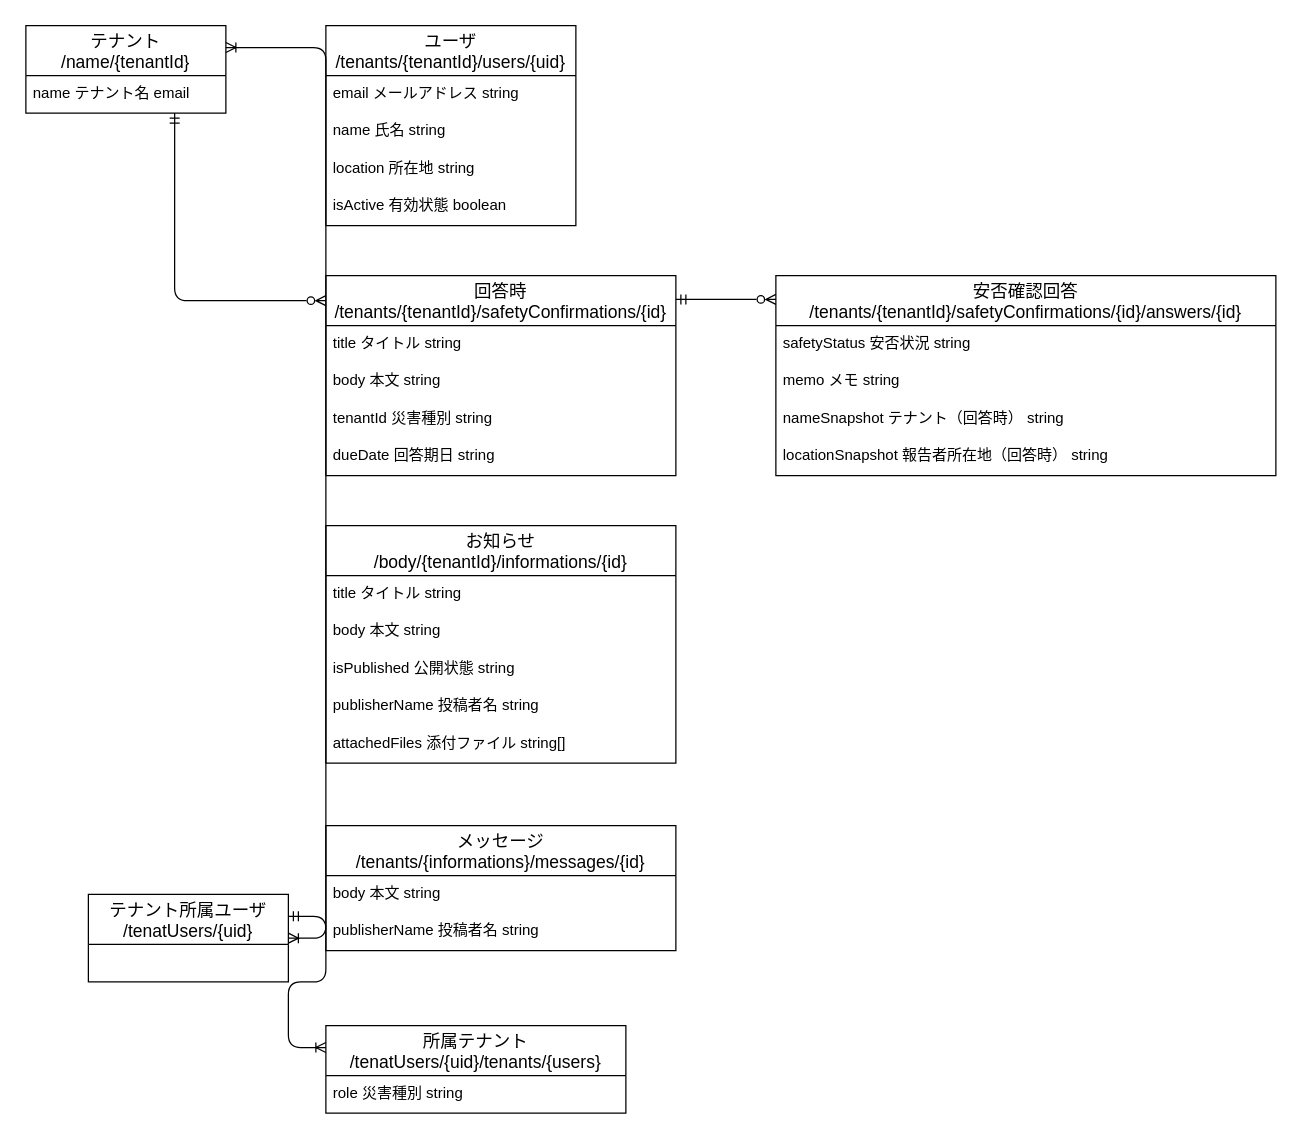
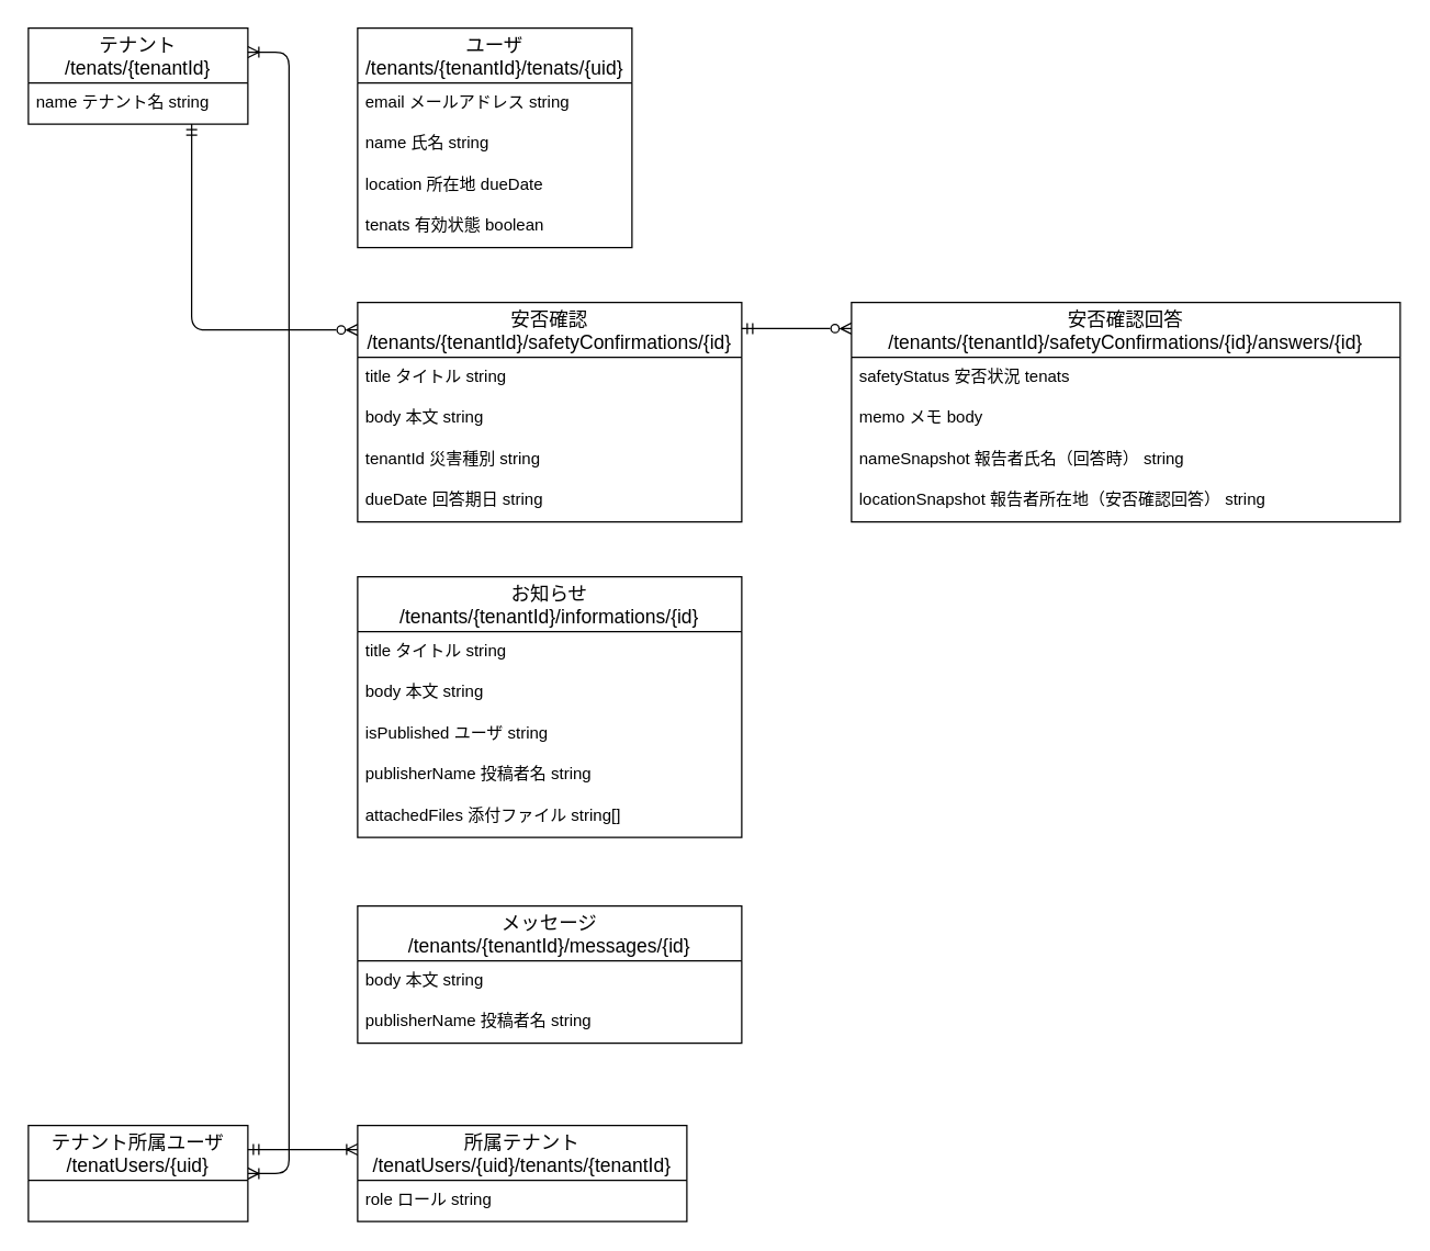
  <mxCell id="0" />
  <mxCell id="1" parent="0" />
- <mxCell id="2" value="テナント&#10;/name/{tenantId}" style="swimlane;fontStyle=0;childLayout=stackLayout;horizontal=1;startSize=40;horizontalStack=0;resizeParent=1;resizeParentMax=0;resizeLast=0;collapsible=1;marginBottom=0;align=center;fontSize=14;" parent="1" vertex="1"><mxGeometry x="20" y="20" width="160" height="70" as="geometry" /></mxCell>
- <mxCell id="3" value="name テナント名 email" style="text;strokeColor=none;fillColor=none;spacingLeft=4;spacingRight=4;overflow=hidden;rotatable=0;points=[[0,0.5],[1,0.5]];portConstraint=eastwest;fontSize=12;" parent="2" vertex="1"><mxGeometry y="40" width="160" height="30" as="geometry" /></mxCell>
- <mxCell id="4" value="ユーザ&#10;/tenants/{tenantId}/users/{uid}" style="swimlane;fontStyle=0;childLayout=stackLayout;horizontal=1;startSize=40;horizontalStack=0;resizeParent=1;resizeParentMax=0;resizeLast=0;collapsible=1;marginBottom=0;align=center;fontSize=14;" parent="1" vertex="1"><mxGeometry x="260" y="20" width="200" height="160" as="geometry" /></mxCell>
+ <mxCell id="2" value="テナント&#10;/tenats/{tenantId}" style="swimlane;fontStyle=0;childLayout=stackLayout;horizontal=1;startSize=40;horizontalStack=0;resizeParent=1;resizeParentMax=0;resizeLast=0;collapsible=1;marginBottom=0;align=center;fontSize=14;" parent="1" vertex="1"><mxGeometry x="20" y="20" width="160" height="70" as="geometry" /></mxCell>
+ <mxCell id="3" value="name テナント名 string" style="text;strokeColor=none;fillColor=none;spacingLeft=4;spacingRight=4;overflow=hidden;rotatable=0;points=[[0,0.5],[1,0.5]];portConstraint=eastwest;fontSize=12;" parent="2" vertex="1"><mxGeometry y="40" width="160" height="30" as="geometry" /></mxCell>
+ <mxCell id="4" value="ユーザ&#10;/tenants/{tenantId}/tenats/{uid}" style="swimlane;fontStyle=0;childLayout=stackLayout;horizontal=1;startSize=40;horizontalStack=0;resizeParent=1;resizeParentMax=0;resizeLast=0;collapsible=1;marginBottom=0;align=center;fontSize=14;" parent="1" vertex="1"><mxGeometry x="260" y="20" width="200" height="160" as="geometry" /></mxCell>
  <mxCell id="5" value="email メールアドレス string" style="text;strokeColor=none;fillColor=none;spacingLeft=4;spacingRight=4;overflow=hidden;rotatable=0;points=[[0,0.5],[1,0.5]];portConstraint=eastwest;fontSize=12;" parent="4" vertex="1"><mxGeometry y="40" width="200" height="30" as="geometry" /></mxCell>
  <mxCell id="6" value="name 氏名 string" style="text;strokeColor=none;fillColor=none;spacingLeft=4;spacingRight=4;overflow=hidden;rotatable=0;points=[[0,0.5],[1,0.5]];portConstraint=eastwest;fontSize=12;" parent="4" vertex="1"><mxGeometry y="70" width="200" height="30" as="geometry" /></mxCell>
- <mxCell id="7" value="location 所在地 string" style="text;strokeColor=none;fillColor=none;spacingLeft=4;spacingRight=4;overflow=hidden;rotatable=0;points=[[0,0.5],[1,0.5]];portConstraint=eastwest;fontSize=12;" parent="4" vertex="1"><mxGeometry y="100" width="200" height="30" as="geometry" /></mxCell>
- <mxCell id="8" value="isActive 有効状態 boolean" style="text;strokeColor=none;fillColor=none;spacingLeft=4;spacingRight=4;overflow=hidden;rotatable=0;points=[[0,0.5],[1,0.5]];portConstraint=eastwest;fontSize=12;" parent="4" vertex="1"><mxGeometry y="130" width="200" height="30" as="geometry" /></mxCell>
- <mxCell id="9" value="回答時&#10;/tenants/{tenantId}/safetyConfirmations/{id}" style="swimlane;fontStyle=0;childLayout=stackLayout;horizontal=1;startSize=40;horizontalStack=0;resizeParent=1;resizeParentMax=0;resizeLast=0;collapsible=1;marginBottom=0;align=center;fontSize=14;" parent="1" vertex="1"><mxGeometry x="260" y="220" width="280" height="160" as="geometry" /></mxCell>
+ <mxCell id="7" value="location 所在地 dueDate" style="text;strokeColor=none;fillColor=none;spacingLeft=4;spacingRight=4;overflow=hidden;rotatable=0;points=[[0,0.5],[1,0.5]];portConstraint=eastwest;fontSize=12;" parent="4" vertex="1"><mxGeometry y="100" width="200" height="30" as="geometry" /></mxCell>
+ <mxCell id="8" value="tenats 有効状態 boolean" style="text;strokeColor=none;fillColor=none;spacingLeft=4;spacingRight=4;overflow=hidden;rotatable=0;points=[[0,0.5],[1,0.5]];portConstraint=eastwest;fontSize=12;" parent="4" vertex="1"><mxGeometry y="130" width="200" height="30" as="geometry" /></mxCell>
+ <mxCell id="9" value="安否確認&#10;/tenants/{tenantId}/safetyConfirmations/{id}" style="swimlane;fontStyle=0;childLayout=stackLayout;horizontal=1;startSize=40;horizontalStack=0;resizeParent=1;resizeParentMax=0;resizeLast=0;collapsible=1;marginBottom=0;align=center;fontSize=14;" parent="1" vertex="1"><mxGeometry x="260" y="220" width="280" height="160" as="geometry" /></mxCell>
  <mxCell id="10" value="title タイトル string" style="text;strokeColor=none;fillColor=none;spacingLeft=4;spacingRight=4;overflow=hidden;rotatable=0;points=[[0,0.5],[1,0.5]];portConstraint=eastwest;fontSize=12;" parent="9" vertex="1"><mxGeometry y="40" width="280" height="30" as="geometry" /></mxCell>
  <mxCell id="11" value="body 本文 string" style="text;strokeColor=none;fillColor=none;spacingLeft=4;spacingRight=4;overflow=hidden;rotatable=0;points=[[0,0.5],[1,0.5]];portConstraint=eastwest;fontSize=12;" parent="9" vertex="1"><mxGeometry y="70" width="280" height="30" as="geometry" /></mxCell>
  <mxCell id="12" value="tenantId 災害種別 string" style="text;strokeColor=none;fillColor=none;spacingLeft=4;spacingRight=4;overflow=hidden;rotatable=0;points=[[0,0.5],[1,0.5]];portConstraint=eastwest;fontSize=12;" parent="9" vertex="1"><mxGeometry y="100" width="280" height="30" as="geometry" /></mxCell>
  <mxCell id="13" value="dueDate 回答期日 string" style="text;strokeColor=none;fillColor=none;spacingLeft=4;spacingRight=4;overflow=hidden;rotatable=0;points=[[0,0.5],[1,0.5]];portConstraint=eastwest;fontSize=12;" parent="9" vertex="1"><mxGeometry y="130" width="280" height="30" as="geometry" /></mxCell>
  <mxCell id="14" value="安否確認回答&#10;/tenants/{tenantId}/safetyConfirmations/{id}/answers/{id}" style="swimlane;fontStyle=0;childLayout=stackLayout;horizontal=1;startSize=40;horizontalStack=0;resizeParent=1;resizeParentMax=0;resizeLast=0;collapsible=1;marginBottom=0;align=center;fontSize=14;" parent="1" vertex="1"><mxGeometry x="620" y="220" width="400" height="160" as="geometry" /></mxCell>
- <mxCell id="15" value="safetyStatus 安否状況 string" style="text;strokeColor=none;fillColor=none;spacingLeft=4;spacingRight=4;overflow=hidden;rotatable=0;points=[[0,0.5],[1,0.5]];portConstraint=eastwest;fontSize=12;" parent="14" vertex="1"><mxGeometry y="40" width="400" height="30" as="geometry" /></mxCell>
- <mxCell id="16" value="memo メモ string" style="text;strokeColor=none;fillColor=none;spacingLeft=4;spacingRight=4;overflow=hidden;rotatable=0;points=[[0,0.5],[1,0.5]];portConstraint=eastwest;fontSize=12;" parent="14" vertex="1"><mxGeometry y="70" width="400" height="30" as="geometry" /></mxCell>
- <mxCell id="17" value="nameSnapshot テナント（回答時） string" style="text;strokeColor=none;fillColor=none;spacingLeft=4;spacingRight=4;overflow=hidden;rotatable=0;points=[[0,0.5],[1,0.5]];portConstraint=eastwest;fontSize=12;" parent="14" vertex="1"><mxGeometry y="100" width="400" height="30" as="geometry" /></mxCell>
- <mxCell id="18" value="locationSnapshot 報告者所在地（回答時） string" style="text;strokeColor=none;fillColor=none;spacingLeft=4;spacingRight=4;overflow=hidden;rotatable=0;points=[[0,0.5],[1,0.5]];portConstraint=eastwest;fontSize=12;" vertex="1" parent="14"><mxGeometry y="130" width="400" height="30" as="geometry" /></mxCell>
- <mxCell id="19" value="お知らせ&#10;/body/{tenantId}/informations/{id}" style="swimlane;fontStyle=0;childLayout=stackLayout;horizontal=1;startSize=40;horizontalStack=0;resizeParent=1;resizeParentMax=0;resizeLast=0;collapsible=1;marginBottom=0;align=center;fontSize=14;" parent="1" vertex="1"><mxGeometry x="260" y="420" width="280" height="190" as="geometry" /></mxCell>
+ <mxCell id="15" value="safetyStatus 安否状況 tenats" style="text;strokeColor=none;fillColor=none;spacingLeft=4;spacingRight=4;overflow=hidden;rotatable=0;points=[[0,0.5],[1,0.5]];portConstraint=eastwest;fontSize=12;" parent="14" vertex="1"><mxGeometry y="40" width="400" height="30" as="geometry" /></mxCell>
+ <mxCell id="16" value="memo メモ body" style="text;strokeColor=none;fillColor=none;spacingLeft=4;spacingRight=4;overflow=hidden;rotatable=0;points=[[0,0.5],[1,0.5]];portConstraint=eastwest;fontSize=12;" parent="14" vertex="1"><mxGeometry y="70" width="400" height="30" as="geometry" /></mxCell>
+ <mxCell id="17" value="nameSnapshot 報告者氏名（回答時） string" style="text;strokeColor=none;fillColor=none;spacingLeft=4;spacingRight=4;overflow=hidden;rotatable=0;points=[[0,0.5],[1,0.5]];portConstraint=eastwest;fontSize=12;" parent="14" vertex="1"><mxGeometry y="100" width="400" height="30" as="geometry" /></mxCell>
+ <mxCell id="18" value="locationSnapshot 報告者所在地（安否確認回答） string" style="text;strokeColor=none;fillColor=none;spacingLeft=4;spacingRight=4;overflow=hidden;rotatable=0;points=[[0,0.5],[1,0.5]];portConstraint=eastwest;fontSize=12;" vertex="1" parent="14"><mxGeometry y="130" width="400" height="30" as="geometry" /></mxCell>
+ <mxCell id="19" value="お知らせ&#10;/tenants/{tenantId}/informations/{id}" style="swimlane;fontStyle=0;childLayout=stackLayout;horizontal=1;startSize=40;horizontalStack=0;resizeParent=1;resizeParentMax=0;resizeLast=0;collapsible=1;marginBottom=0;align=center;fontSize=14;" parent="1" vertex="1"><mxGeometry x="260" y="420" width="280" height="190" as="geometry" /></mxCell>
  <mxCell id="20" value="title タイトル string" style="text;strokeColor=none;fillColor=none;spacingLeft=4;spacingRight=4;overflow=hidden;rotatable=0;points=[[0,0.5],[1,0.5]];portConstraint=eastwest;fontSize=12;" parent="19" vertex="1"><mxGeometry y="40" width="280" height="30" as="geometry" /></mxCell>
  <mxCell id="21" value="body 本文 string" style="text;strokeColor=none;fillColor=none;spacingLeft=4;spacingRight=4;overflow=hidden;rotatable=0;points=[[0,0.5],[1,0.5]];portConstraint=eastwest;fontSize=12;" parent="19" vertex="1"><mxGeometry y="70" width="280" height="30" as="geometry" /></mxCell>
- <mxCell id="22" value="isPublished 公開状態 string" style="text;strokeColor=none;fillColor=none;spacingLeft=4;spacingRight=4;overflow=hidden;rotatable=0;points=[[0,0.5],[1,0.5]];portConstraint=eastwest;fontSize=12;" parent="19" vertex="1"><mxGeometry y="100" width="280" height="30" as="geometry" /></mxCell>
+ <mxCell id="22" value="isPublished ユーザ string" style="text;strokeColor=none;fillColor=none;spacingLeft=4;spacingRight=4;overflow=hidden;rotatable=0;points=[[0,0.5],[1,0.5]];portConstraint=eastwest;fontSize=12;" parent="19" vertex="1"><mxGeometry y="100" width="280" height="30" as="geometry" /></mxCell>
  <mxCell id="23" value="publisherName 投稿者名 string" style="text;strokeColor=none;fillColor=none;spacingLeft=4;spacingRight=4;overflow=hidden;rotatable=0;points=[[0,0.5],[1,0.5]];portConstraint=eastwest;fontSize=12;" parent="19" vertex="1"><mxGeometry y="130" width="280" height="30" as="geometry" /></mxCell>
  <mxCell id="24" value="attachedFiles 添付ファイル string[]" style="text;strokeColor=none;fillColor=none;spacingLeft=4;spacingRight=4;overflow=hidden;rotatable=0;points=[[0,0.5],[1,0.5]];portConstraint=eastwest;fontSize=12;" vertex="1" parent="19"><mxGeometry y="160" width="280" height="30" as="geometry" /></mxCell>
- <mxCell id="25" value="メッセージ&#10;/tenants/{informations}/messages/{id}" style="swimlane;fontStyle=0;childLayout=stackLayout;horizontal=1;startSize=40;horizontalStack=0;resizeParent=1;resizeParentMax=0;resizeLast=0;collapsible=1;marginBottom=0;align=center;fontSize=14;" parent="1" vertex="1"><mxGeometry x="260" y="660" width="280" height="100" as="geometry" /></mxCell>
+ <mxCell id="25" value="メッセージ&#10;/tenants/{tenantId}/messages/{id}" style="swimlane;fontStyle=0;childLayout=stackLayout;horizontal=1;startSize=40;horizontalStack=0;resizeParent=1;resizeParentMax=0;resizeLast=0;collapsible=1;marginBottom=0;align=center;fontSize=14;" parent="1" vertex="1"><mxGeometry x="260" y="660" width="280" height="100" as="geometry" /></mxCell>
  <mxCell id="26" value="body 本文 string" style="text;strokeColor=none;fillColor=none;spacingLeft=4;spacingRight=4;overflow=hidden;rotatable=0;points=[[0,0.5],[1,0.5]];portConstraint=eastwest;fontSize=12;" parent="25" vertex="1"><mxGeometry y="40" width="280" height="30" as="geometry" /></mxCell>
  <mxCell id="27" value="publisherName 投稿者名 string" style="text;strokeColor=none;fillColor=none;spacingLeft=4;spacingRight=4;overflow=hidden;rotatable=0;points=[[0,0.5],[1,0.5]];portConstraint=eastwest;fontSize=12;" parent="25" vertex="1"><mxGeometry y="70" width="280" height="30" as="geometry" /></mxCell>
  <mxCell id="28" value="" style="edgeStyle=entityRelationEdgeStyle;fontSize=12;html=1;endArrow=ERoneToMany;startArrow=ERoneToMany;startFill=0;exitX=1;exitY=0.25;exitDx=0;exitDy=0;" parent="1" source="2" target="31" edge="1"><mxGeometry width="100" height="100" relative="1" as="geometry"><mxPoint x="220" y="80" as="sourcePoint" /><mxPoint x="230" y="90" as="targetPoint" /></mxGeometry></mxCell>
  <mxCell id="29" value="" style="edgeStyle=orthogonalEdgeStyle;fontSize=12;html=1;endArrow=ERmandOne;entryX=0.744;entryY=1;entryDx=0;entryDy=0;entryPerimeter=0;startArrow=ERzeroToMany;startFill=0;" parent="1" target="3" edge="1"><mxGeometry width="100" height="100" relative="1" as="geometry"><mxPoint x="260" y="240" as="sourcePoint" /><mxPoint x="450" y="520" as="targetPoint" /><Array as="points"><mxPoint x="139" y="240" /></Array></mxGeometry></mxCell>
  <mxCell id="30" value="" style="edgeStyle=entityRelationEdgeStyle;fontSize=12;html=1;endArrow=ERmandOne;entryX=1;entryY=0.119;entryDx=0;entryDy=0;entryPerimeter=0;startArrow=ERzeroToMany;startFill=0;exitX=0;exitY=0.119;exitDx=0;exitDy=0;exitPerimeter=0;" parent="1" source="14" target="9" edge="1"><mxGeometry width="100" height="100" relative="1" as="geometry"><mxPoint x="580" y="280" as="sourcePoint" /><mxPoint x="450" y="520" as="targetPoint" /></mxGeometry></mxCell>
- <mxCell id="31" value="テナント所属ユーザ&#10;/tenatUsers/{uid}" style="swimlane;fontStyle=0;childLayout=stackLayout;horizontal=1;startSize=40;horizontalStack=0;resizeParent=1;resizeParentMax=0;resizeLast=0;collapsible=1;marginBottom=0;align=center;fontSize=14;" vertex="1" parent="1"><mxGeometry x="70" y="715" width="160" height="70" as="geometry" /></mxCell>
- <mxCell id="32" value="所属テナント&#10;/tenatUsers/{uid}/tenants/{users}" style="swimlane;fontStyle=0;childLayout=stackLayout;horizontal=1;startSize=40;horizontalStack=0;resizeParent=1;resizeParentMax=0;resizeLast=0;collapsible=1;marginBottom=0;align=center;fontSize=14;" vertex="1" parent="1"><mxGeometry x="260" y="820" width="240" height="70" as="geometry" /></mxCell>
- <mxCell id="33" value="role 災害種別 string" style="text;strokeColor=none;fillColor=none;spacingLeft=4;spacingRight=4;overflow=hidden;rotatable=0;points=[[0,0.5],[1,0.5]];portConstraint=eastwest;fontSize=12;" vertex="1" parent="32"><mxGeometry y="40" width="240" height="30" as="geometry" /></mxCell>
+ <mxCell id="31" value="テナント所属ユーザ&#10;/tenatUsers/{uid}" style="swimlane;fontStyle=0;childLayout=stackLayout;horizontal=1;startSize=40;horizontalStack=0;resizeParent=1;resizeParentMax=0;resizeLast=0;collapsible=1;marginBottom=0;align=center;fontSize=14;" vertex="1" parent="1"><mxGeometry x="20" y="820" width="160" height="70" as="geometry" /></mxCell>
+ <mxCell id="32" value="所属テナント&#10;/tenatUsers/{uid}/tenants/{tenantId}" style="swimlane;fontStyle=0;childLayout=stackLayout;horizontal=1;startSize=40;horizontalStack=0;resizeParent=1;resizeParentMax=0;resizeLast=0;collapsible=1;marginBottom=0;align=center;fontSize=14;" vertex="1" parent="1"><mxGeometry x="260" y="820" width="240" height="70" as="geometry" /></mxCell>
+ <mxCell id="33" value="role ロール string" style="text;strokeColor=none;fillColor=none;spacingLeft=4;spacingRight=4;overflow=hidden;rotatable=0;points=[[0,0.5],[1,0.5]];portConstraint=eastwest;fontSize=12;" vertex="1" parent="32"><mxGeometry y="40" width="240" height="30" as="geometry" /></mxCell>
  <mxCell id="34" value="" style="edgeStyle=entityRelationEdgeStyle;fontSize=12;html=1;endArrow=ERoneToMany;startArrow=ERmandOne;startFill=0;exitX=1;exitY=0.25;exitDx=0;exitDy=0;entryX=0;entryY=0.25;entryDx=0;entryDy=0;endFill=0;" edge="1" parent="1" source="31" target="32"><mxGeometry width="100" height="100" relative="1" as="geometry"><mxPoint x="190" y="47.5" as="sourcePoint" /><mxPoint x="267" y="48.08" as="targetPoint" /></mxGeometry></mxCell>
